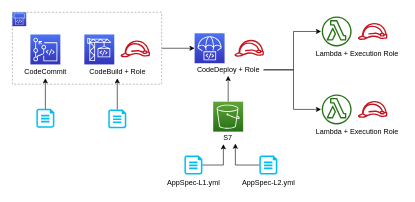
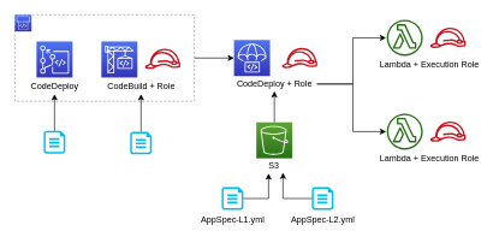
  <mxCell id="0" />
  <mxCell id="1" parent="0" />
  <mxCell id="2" style="edgeStyle=orthogonalEdgeStyle;rounded=0;orthogonalLoop=1;jettySize=auto;html=1;" edge="1" parent="1" source="3" target="29"><mxGeometry relative="1" as="geometry" /></mxCell>
  <mxCell id="3" value="" style="outlineConnect=0;gradientColor=none;html=1;whiteSpace=wrap;fontSize=12;fontStyle=0;strokeColor=#858B94;fillColor=none;verticalAlign=top;align=center;fontColor=#858B94;dashed=1;spacingTop=3;" vertex="1" parent="1"><mxGeometry x="20" y="20" width="249" height="120" as="geometry" /></mxCell>
  <mxCell id="4" value="" style="outlineConnect=0;fontColor=#232F3E;gradientColor=#4D72F3;gradientDirection=north;fillColor=#3334B9;strokeColor=#ffffff;dashed=0;verticalLabelPosition=bottom;verticalAlign=top;align=center;html=1;fontSize=12;fontStyle=0;aspect=fixed;shape=mxgraph.aws4.resourceIcon;resIcon=mxgraph.aws4.codepipeline;" vertex="1" parent="1"><mxGeometry x="20" y="20.08" width="23.077" height="23.077" as="geometry" /></mxCell>
  <mxCell id="5" value="" style="group" vertex="1" connectable="0" parent="1"><mxGeometry x="30" y="57" width="90" height="180" as="geometry" /></mxCell>
  <mxCell id="6" value="" style="group" vertex="1" connectable="0" parent="5"><mxGeometry width="90" height="73" as="geometry" /></mxCell>
  <mxCell id="7" value="" style="outlineConnect=0;fontColor=#232F3E;gradientColor=#4D72F3;gradientDirection=north;fillColor=#3334B9;strokeColor=#ffffff;dashed=0;verticalLabelPosition=bottom;verticalAlign=top;align=center;html=1;fontSize=12;fontStyle=0;aspect=fixed;shape=mxgraph.aws4.resourceIcon;resIcon=mxgraph.aws4.codecommit;" vertex="1" parent="6"><mxGeometry x="20" width="50" height="50" as="geometry" /></mxCell>
- <mxCell id="8" value="CodeCommit" style="text;html=1;align=center;verticalAlign=middle;resizable=0;points=[];autosize=1;" vertex="1" parent="6"><mxGeometry y="53" width="90" height="20" as="geometry" /></mxCell>
+ <mxCell id="8" value="CodeDeploy" style="text;html=1;align=center;verticalAlign=middle;resizable=0;points=[];autosize=1;" vertex="1" parent="6"><mxGeometry y="53" width="90" height="20" as="geometry" /></mxCell>
  <mxCell id="9" value="" style="group" vertex="1" connectable="0" parent="5"><mxGeometry x="20" y="124" width="50" height="56" as="geometry" /></mxCell>
  <mxCell id="10" value="" style="verticalLabelPosition=bottom;html=1;verticalAlign=top;align=center;strokeColor=none;fillColor=#00BEF2;shape=mxgraph.azure.cloud_services_configuration_file;pointerEvents=1;" vertex="1" parent="9"><mxGeometry x="10" width="30" height="31.58" as="geometry" /></mxCell>
  <mxCell id="11" style="edgeStyle=orthogonalEdgeStyle;rounded=0;orthogonalLoop=1;jettySize=auto;html=1;" edge="1" parent="5" source="10" target="8"><mxGeometry relative="1" as="geometry" /></mxCell>
  <mxCell id="12" value="" style="group" vertex="1" connectable="0" parent="1"><mxGeometry x="520" y="27" width="150" height="72.12" as="geometry" /></mxCell>
  <mxCell id="13" value="" style="outlineConnect=0;fontColor=#232F3E;gradientColor=none;fillColor=#C7131F;strokeColor=none;dashed=0;verticalLabelPosition=bottom;verticalAlign=top;align=center;html=1;fontSize=12;fontStyle=0;aspect=fixed;pointerEvents=1;shape=mxgraph.aws4.role;" vertex="1" parent="12"><mxGeometry x="76" y="10.9" width="50" height="28.21" as="geometry" /></mxCell>
  <mxCell id="14" value="" style="outlineConnect=0;fontColor=#232F3E;gradientColor=none;fillColor=#277116;strokeColor=none;dashed=0;verticalLabelPosition=bottom;verticalAlign=top;align=center;html=1;fontSize=12;fontStyle=0;aspect=fixed;pointerEvents=1;shape=mxgraph.aws4.lambda_function;" vertex="1" parent="12"><mxGeometry x="16" width="50" height="50" as="geometry" /></mxCell>
  <mxCell id="15" value="Lambda + Execution Role" style="text;html=1;resizable=0;autosize=1;align=center;verticalAlign=middle;points=[];fillColor=none;strokeColor=none;rounded=0;" vertex="1" parent="12"><mxGeometry y="52.12" width="150" height="20" as="geometry" /></mxCell>
  <mxCell id="16" value="" style="group" vertex="1" connectable="0" parent="1"><mxGeometry x="520" y="157" width="150" height="72.12" as="geometry" /></mxCell>
  <mxCell id="17" value="" style="outlineConnect=0;fontColor=#232F3E;gradientColor=none;fillColor=#C7131F;strokeColor=none;dashed=0;verticalLabelPosition=bottom;verticalAlign=top;align=center;html=1;fontSize=12;fontStyle=0;aspect=fixed;pointerEvents=1;shape=mxgraph.aws4.role;" vertex="1" parent="16"><mxGeometry x="76" y="10.9" width="50" height="28.21" as="geometry" /></mxCell>
  <mxCell id="18" value="" style="outlineConnect=0;fontColor=#232F3E;gradientColor=none;fillColor=#277116;strokeColor=none;dashed=0;verticalLabelPosition=bottom;verticalAlign=top;align=center;html=1;fontSize=12;fontStyle=0;aspect=fixed;pointerEvents=1;shape=mxgraph.aws4.lambda_function;" vertex="1" parent="16"><mxGeometry x="16" width="50" height="50" as="geometry" /></mxCell>
  <mxCell id="19" value="Lambda + Execution Role" style="text;html=1;resizable=0;autosize=1;align=center;verticalAlign=middle;points=[];fillColor=none;strokeColor=none;rounded=0;" vertex="1" parent="16"><mxGeometry y="52.12" width="150" height="20" as="geometry" /></mxCell>
  <mxCell id="20" value="" style="group" vertex="1" connectable="0" parent="1"><mxGeometry x="140" y="57" width="110" height="181" as="geometry" /></mxCell>
  <mxCell id="21" value="" style="outlineConnect=0;fontColor=#232F3E;gradientColor=none;fillColor=#C7131F;strokeColor=none;dashed=0;verticalLabelPosition=bottom;verticalAlign=top;align=center;html=1;fontSize=12;fontStyle=0;aspect=fixed;pointerEvents=1;shape=mxgraph.aws4.role;" vertex="1" parent="20"><mxGeometry x="60" y="10" width="50" height="28.21" as="geometry" /></mxCell>
  <mxCell id="22" value="" style="group" vertex="1" connectable="0" parent="20"><mxGeometry x="10" y="125" width="90" height="56" as="geometry" /></mxCell>
  <mxCell id="23" value="" style="verticalLabelPosition=bottom;html=1;verticalAlign=top;align=center;strokeColor=none;fillColor=#00BEF2;shape=mxgraph.azure.cloud_services_configuration_file;pointerEvents=1;" vertex="1" parent="22"><mxGeometry x="30" width="30" height="31.58" as="geometry" /></mxCell>
  <mxCell id="24" style="edgeStyle=orthogonalEdgeStyle;rounded=0;orthogonalLoop=1;jettySize=auto;html=1;" edge="1" parent="20" source="23" target="26"><mxGeometry x="10" as="geometry" /></mxCell>
  <mxCell id="25" value="" style="outlineConnect=0;fontColor=#232F3E;gradientColor=#4D72F3;gradientDirection=north;fillColor=#3334B9;strokeColor=#ffffff;dashed=0;verticalLabelPosition=bottom;verticalAlign=top;align=center;html=1;fontSize=12;fontStyle=0;aspect=fixed;shape=mxgraph.aws4.resourceIcon;resIcon=mxgraph.aws4.codebuild;" vertex="1" parent="20"><mxGeometry width="50" height="50" as="geometry" /></mxCell>
  <mxCell id="26" value="CodeBuild + Role" style="text;html=1;align=center;verticalAlign=middle;resizable=0;points=[];autosize=1;" vertex="1" parent="20"><mxGeometry y="53" width="110" height="20" as="geometry" /></mxCell>
  <mxCell id="27" value="" style="group" vertex="1" connectable="0" parent="1"><mxGeometry x="320" y="55" width="120" height="71" as="geometry" /></mxCell>
  <mxCell id="28" value="" style="outlineConnect=0;fontColor=#232F3E;gradientColor=none;fillColor=#C7131F;strokeColor=none;dashed=0;verticalLabelPosition=bottom;verticalAlign=top;align=center;html=1;fontSize=12;fontStyle=0;aspect=fixed;pointerEvents=1;shape=mxgraph.aws4.role;" vertex="1" parent="27"><mxGeometry x="70" y="10.9" width="50" height="28.21" as="geometry" /></mxCell>
  <mxCell id="29" value="" style="outlineConnect=0;fontColor=#232F3E;gradientColor=#4D72F3;gradientDirection=north;fillColor=#3334B9;strokeColor=#ffffff;dashed=0;verticalLabelPosition=bottom;verticalAlign=top;align=center;html=1;fontSize=12;fontStyle=0;aspect=fixed;shape=mxgraph.aws4.resourceIcon;resIcon=mxgraph.aws4.codedeploy;" vertex="1" parent="27"><mxGeometry x="4" width="50" height="50" as="geometry" /></mxCell>
  <mxCell id="30" value="CodeDeploy + Role" style="text;html=1;align=center;verticalAlign=middle;resizable=0;points=[];autosize=1;" vertex="1" parent="27"><mxGeometry y="51" width="120" height="20" as="geometry" /></mxCell>
  <mxCell id="31" style="edgeStyle=orthogonalEdgeStyle;rounded=0;orthogonalLoop=1;jettySize=auto;html=1;" edge="1" parent="1" source="40" target="30"><mxGeometry relative="1" as="geometry" /></mxCell>
  <mxCell id="32" value="" style="group" vertex="1" connectable="0" parent="1"><mxGeometry x="277" y="169.12" width="220" height="145.88" as="geometry" /></mxCell>
  <mxCell id="33" value="" style="group" vertex="1" connectable="0" parent="32"><mxGeometry y="89.88" width="95" height="56" as="geometry" /></mxCell>
  <mxCell id="34" value="" style="verticalLabelPosition=bottom;html=1;verticalAlign=top;align=center;strokeColor=none;fillColor=#00BEF2;shape=mxgraph.azure.cloud_services_configuration_file;pointerEvents=1;" vertex="1" parent="33"><mxGeometry x="30" width="30" height="31.58" as="geometry" /></mxCell>
  <mxCell id="35" value="AppSpec-L1.yml" style="text;html=1;align=center;verticalAlign=middle;resizable=0;points=[];autosize=1;" vertex="1" parent="33"><mxGeometry x="-5" y="36" width="100" height="20" as="geometry" /></mxCell>
  <mxCell id="36" value="" style="group" vertex="1" connectable="0" parent="32"><mxGeometry x="125" y="89.88" width="95" height="56" as="geometry" /></mxCell>
  <mxCell id="37" value="" style="verticalLabelPosition=bottom;html=1;verticalAlign=top;align=center;strokeColor=none;fillColor=#00BEF2;shape=mxgraph.azure.cloud_services_configuration_file;pointerEvents=1;" vertex="1" parent="36"><mxGeometry x="30" width="30" height="31.58" as="geometry" /></mxCell>
  <mxCell id="38" value="AppSpec-L2.yml" style="text;html=1;align=center;verticalAlign=middle;resizable=0;points=[];autosize=1;" vertex="1" parent="36"><mxGeometry x="-5" y="36" width="100" height="20" as="geometry" /></mxCell>
  <mxCell id="39" value="" style="group" vertex="1" connectable="0" parent="32"><mxGeometry x="78" width="50" height="70.88" as="geometry" /></mxCell>
  <mxCell id="40" value="" style="outlineConnect=0;fontColor=#232F3E;gradientColor=#60A337;gradientDirection=north;fillColor=#277116;strokeColor=#ffffff;dashed=0;verticalLabelPosition=bottom;verticalAlign=top;align=center;html=1;fontSize=12;fontStyle=0;aspect=fixed;shape=mxgraph.aws4.resourceIcon;resIcon=mxgraph.aws4.s3;" vertex="1" parent="39"><mxGeometry width="50" height="50" as="geometry" /></mxCell>
- <mxCell id="41" value="S7" style="text;html=1;resizable=0;autosize=1;align=center;verticalAlign=middle;points=[];fillColor=none;strokeColor=none;rounded=0;" vertex="1" parent="39"><mxGeometry x="9" y="50.88" width="30" height="20" as="geometry" /></mxCell>
+ <mxCell id="41" value="S3" style="text;html=1;resizable=0;autosize=1;align=center;verticalAlign=middle;points=[];fillColor=none;strokeColor=none;rounded=0;" vertex="1" parent="39"><mxGeometry x="9" y="50.88" width="30" height="20" as="geometry" /></mxCell>
  <mxCell id="42" style="edgeStyle=orthogonalEdgeStyle;rounded=0;orthogonalLoop=1;jettySize=auto;html=1;" edge="1" parent="32" source="34" target="41"><mxGeometry x="-245" y="-162.12" as="geometry"><Array as="points"><mxPoint x="95" y="105.88" /></Array></mxGeometry></mxCell>
  <mxCell id="43" style="edgeStyle=orthogonalEdgeStyle;rounded=0;orthogonalLoop=1;jettySize=auto;html=1;entryX=0.933;entryY=0.95;entryDx=0;entryDy=0;entryPerimeter=0;" edge="1" parent="32" source="37" target="41"><mxGeometry x="-245" y="-162.12" as="geometry" /></mxCell>
  <mxCell id="44" style="edgeStyle=orthogonalEdgeStyle;rounded=0;orthogonalLoop=1;jettySize=auto;html=1;" edge="1" parent="1"><mxGeometry relative="1" as="geometry"><mxPoint x="439" y="116" as="sourcePoint" /><mxPoint x="535" y="182" as="targetPoint" /><Array as="points"><mxPoint x="489" y="116" /><mxPoint x="489" y="182" /></Array></mxGeometry></mxCell>
  <mxCell id="45" style="edgeStyle=orthogonalEdgeStyle;rounded=0;orthogonalLoop=1;jettySize=auto;html=1;" edge="1" parent="1"><mxGeometry relative="1" as="geometry"><mxPoint x="439" y="116" as="sourcePoint" /><mxPoint x="535" y="52" as="targetPoint" /><Array as="points"><mxPoint x="489" y="116" /><mxPoint x="489" y="52" /></Array></mxGeometry></mxCell>
